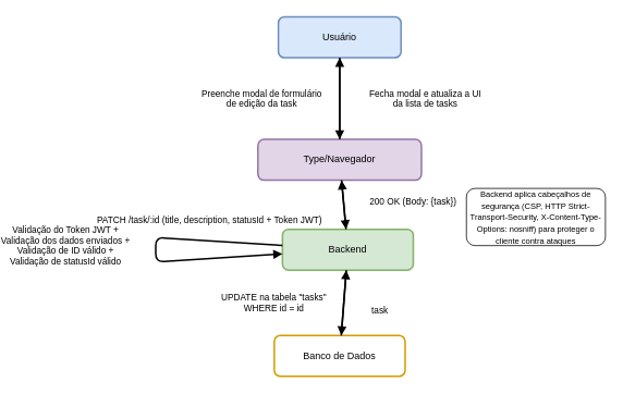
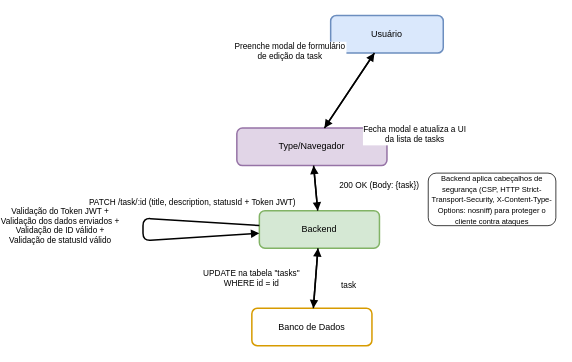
  <mxCell id="0" />
  <mxCell id="1" parent="0" />
- <mxCell id="2" value="Usuário" style="rounded=1;whiteSpace=wrap;html=1;strokeWidth=2;fillColor=#dae8fc;strokeColor=#6c8ebf;" parent="1" vertex="1"><mxGeometry x="170" y="20" width="150" height="50" as="geometry" /></mxCell>
+ <mxCell id="2" value="Usuário" style="rounded=1;whiteSpace=wrap;html=1;strokeWidth=2;fillColor=#dae8fc;strokeColor=#6c8ebf;" parent="1" vertex="1"><mxGeometry x="270" y="20" width="150" height="50" as="geometry" /></mxCell>
  <mxCell id="3" value="Type/Navegador" style="rounded=1;whiteSpace=wrap;html=1;strokeWidth=2;fillColor=#e1d5e7;strokeColor=#9673a6;" parent="1" vertex="1"><mxGeometry x="145" y="170" width="200" height="50" as="geometry" /></mxCell>
  <mxCell id="4" value="Backend" style="rounded=1;whiteSpace=wrap;html=1;strokeWidth=2;fillColor=#d5e8d4;strokeColor=#82b366;" parent="1" vertex="1"><mxGeometry x="175" y="280" width="160" height="50" as="geometry" /></mxCell>
  <mxCell id="5" value="Banco de Dados" style="rounded=1;whiteSpace=wrap;html=1;strokeWidth=2;fillColor=#ffffff;strokeColor=#d79b00;" parent="1" vertex="1"><mxGeometry x="165" y="410" width="160" height="50" as="geometry" /></mxCell>
  <mxCell id="6" value="Preenche modal de formulário&#10;de edição da task" style="endArrow=block;endFill=1;strokeWidth=2;" parent="1" source="2" target="3" edge="1"><mxGeometry y="-95" relative="1" as="geometry"><mxPoint x="310" y="110" as="targetPoint" /><mxPoint as="offset" /></mxGeometry></mxCell>
  <mxCell id="7" value="PATCH /task/:id (title, description, statusId + Token JWT)" style="endArrow=block;endFill=1;strokeWidth=2;" parent="1" source="3" target="4" edge="1"><mxGeometry x="0.143" y="-165" relative="1" as="geometry"><mxPoint x="310" y="160" as="targetPoint" /><mxPoint as="offset" /></mxGeometry></mxCell>
  <mxCell id="8" value="Validação do Token JWT +&#10;Validação dos dados enviados +&#10;Validação de ID válido +&#10;Validação de statusId válido" style="endArrow=block;endFill=1;strokeWidth=2;" parent="1" source="4" target="4" edge="1"><mxGeometry x="-0.032" y="-110" relative="1" as="geometry"><mxPoint x="310" y="210" as="targetPoint" /><Array as="points"><mxPoint x="20" y="320" /></Array><mxPoint as="offset" /></mxGeometry></mxCell>
  <mxCell id="9" value="UPDATE na tabela &quot;tasks&quot;&#10;WHERE id = id" style="endArrow=block;endFill=1;strokeWidth=2;" parent="1" source="4" target="5" edge="1"><mxGeometry x="0.143" y="-85" relative="1" as="geometry"><mxPoint x="310" y="260" as="targetPoint" /><mxPoint as="offset" /></mxGeometry></mxCell>
  <mxCell id="10" value="task" style="endArrow=block;endFill=1;strokeWidth=2;" parent="1" source="5" target="4" edge="1"><mxGeometry x="-0.143" y="-45" relative="1" as="geometry"><mxPoint x="310" y="310" as="targetPoint" /><mxPoint as="offset" /></mxGeometry></mxCell>
  <mxCell id="11" value="200 OK (Body: {task})" style="endArrow=block;endFill=1;strokeWidth=2;" parent="1" source="4" target="3" edge="1"><mxGeometry x="-0.143" y="-85" relative="1" as="geometry"><mxPoint x="310" y="360" as="targetPoint" /><mxPoint as="offset" /></mxGeometry></mxCell>
  <mxCell id="12" value="Fecha modal e atualiza a UI&#10;da lista de tasks" style="endArrow=block;endFill=1;strokeWidth=2;" parent="1" source="3" target="2" edge="1"><mxGeometry y="-105" relative="1" as="geometry"><mxPoint x="310" y="410" as="targetPoint" /><mxPoint as="offset" /></mxGeometry></mxCell>
  <mxCell id="13" value="&lt;font style=&quot;font-size: 10px;&quot;&gt;Backend aplica cabeçalhos de segurança (CSP, HTTP Strict-Transport-Security, X-Content-Type-Options: nosniff) para proteger o cliente contra ataques&lt;/font&gt;" style="rounded=1;whiteSpace=wrap;html=1;" vertex="1" parent="1"><mxGeometry x="400" y="230" width="170" height="70" as="geometry" /></mxCell>
